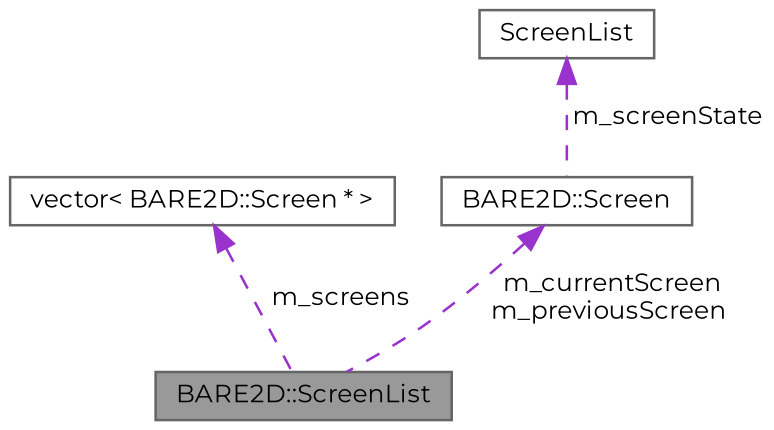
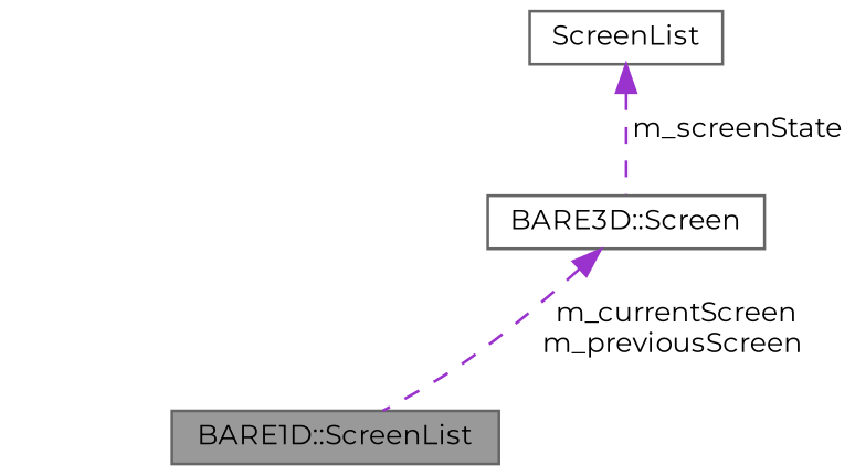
  digraph {
    fontname=Montserrat
    node [color=gray40 fillcolor=white fontname=Montserrat fontsize=10 shape=box style=filled]
    edge [color=darkorchid3 dir=back fontname=Montserrat fontsize=10 labelfontname=Helvetica labelfontsize=10 style=dashed]
-   n1 [fillcolor=grey60 fontcolor=black height=0.2 label="BARE2D::ScreenList" width=0.4]
-   n2 [height=0.2 label="vector\< BARE2D::Screen * \>" width=0.4]
-   n3 [height=0.2 label="BARE2D::Screen" width=0.4]
+   n1 [fillcolor=grey60 fontcolor=black height=0.2 label="BARE1D::ScreenList" width=0.4]
+   n3 [height=0.2 label="BARE3D::Screen" width=0.4]
    n4 [height=0.2 label=ScreenList width=0.4]
-   n2 -> n1 [label=" m_screens"]
    n3 -> n1 [label=" m_currentScreen\nm_previousScreen"]
    n4 -> n3 [label=" m_screenState"]
  }
